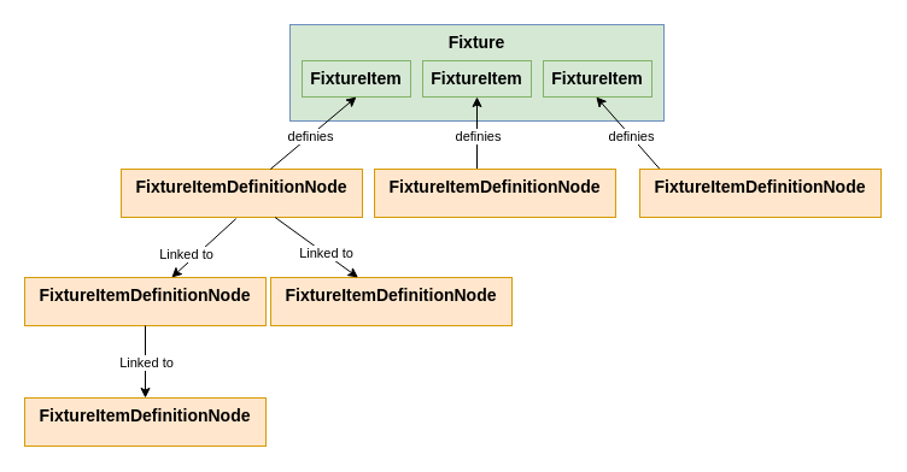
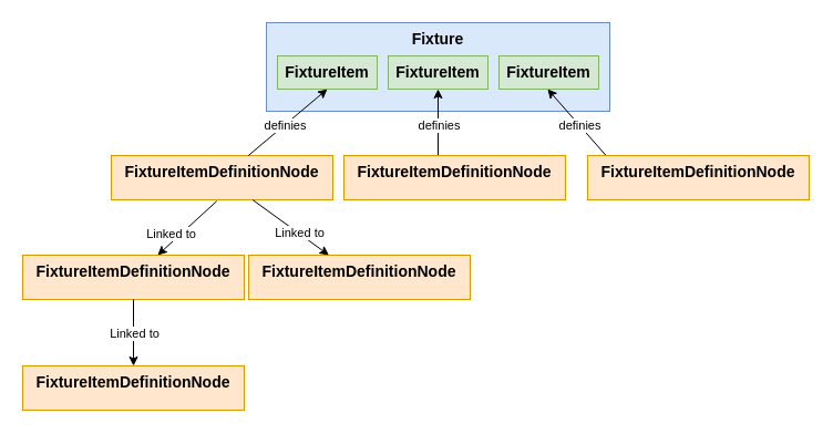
  <mxCell id="0" />
  <mxCell id="1" parent="0" />
- <mxCell id="2" value="Fixture" style="rounded=0;whiteSpace=wrap;html=1;verticalAlign=top;fillColor=#d5e8d4;strokeColor=#6c8ebf;fontStyle=1;fontSize=14;" parent="1" vertex="1"><mxGeometry x="240" y="20" width="310" height="80" as="geometry" /></mxCell>
+ <mxCell id="2" value="Fixture" style="rounded=0;whiteSpace=wrap;html=1;verticalAlign=top;fillColor=#dae8fc;strokeColor=#6c8ebf;fontStyle=1;fontSize=14;" parent="1" vertex="1"><mxGeometry x="240" y="20" width="310" height="80" as="geometry" /></mxCell>
  <mxCell id="3" value="FixtureItem" style="rounded=0;whiteSpace=wrap;html=1;verticalAlign=top;fillColor=#d5e8d4;strokeColor=#82b366;fontStyle=1;fontSize=14;" parent="1" vertex="1"><mxGeometry x="250" y="50" width="90" height="30" as="geometry" /></mxCell>
  <mxCell id="4" value="" style="group" vertex="1" connectable="0" parent="1"><mxGeometry x="100" y="140" width="200" height="40" as="geometry" /></mxCell>
  <mxCell id="5" value="FixtureItemDefinitionNode" style="rounded=0;whiteSpace=wrap;html=1;verticalAlign=top;fillColor=#ffe6cc;strokeColor=#d79b00;fontStyle=1;fontSize=14;" parent="4" vertex="1"><mxGeometry width="200" height="40.0" as="geometry" /></mxCell>
  <mxCell id="6" value="FixtureItem" style="rounded=0;whiteSpace=wrap;html=1;verticalAlign=top;fillColor=#d5e8d4;strokeColor=#82b366;fontStyle=1;fontSize=14;" vertex="1" parent="1"><mxGeometry x="350" y="50" width="90" height="30" as="geometry" /></mxCell>
  <mxCell id="7" value="FixtureItem" style="rounded=0;whiteSpace=wrap;html=1;verticalAlign=top;fillColor=#d5e8d4;strokeColor=#82b366;fontStyle=1;fontSize=14;" vertex="1" parent="1"><mxGeometry x="450" y="50" width="90" height="30" as="geometry" /></mxCell>
  <mxCell id="8" value="" style="endArrow=classic;html=1;entryX=0.5;entryY=1;entryDx=0;entryDy=0;" edge="1" parent="1" source="5" target="3"><mxGeometry width="50" height="50" relative="1" as="geometry"><mxPoint x="210" y="-60" as="sourcePoint" /><mxPoint x="260" y="-110" as="targetPoint" /></mxGeometry></mxCell>
  <mxCell id="9" value="definies" style="edgeLabel;html=1;align=center;verticalAlign=middle;resizable=0;points=[];" vertex="1" connectable="0" parent="8"><mxGeometry x="-0.069" relative="1" as="geometry"><mxPoint as="offset" /></mxGeometry></mxCell>
  <mxCell id="10" value="" style="endArrow=classic;html=1;" edge="1" parent="1" target="6"><mxGeometry width="50" height="50" relative="1" as="geometry"><mxPoint x="395" y="140" as="sourcePoint" /><mxPoint x="305" y="90" as="targetPoint" /></mxGeometry></mxCell>
  <mxCell id="11" value="definies" style="edgeLabel;html=1;align=center;verticalAlign=middle;resizable=0;points=[];" vertex="1" connectable="0" parent="10"><mxGeometry x="-0.069" relative="1" as="geometry"><mxPoint as="offset" /></mxGeometry></mxCell>
  <mxCell id="12" value="" style="endArrow=classic;html=1;entryX=0.487;entryY=1;entryDx=0;entryDy=0;entryPerimeter=0;" edge="1" parent="1" target="7"><mxGeometry width="50" height="50" relative="1" as="geometry"><mxPoint x="546.614" y="140" as="sourcePoint" /><mxPoint x="394.375" y="90" as="targetPoint" /></mxGeometry></mxCell>
  <mxCell id="13" value="definies" style="edgeLabel;html=1;align=center;verticalAlign=middle;resizable=0;points=[];" vertex="1" connectable="0" parent="12"><mxGeometry x="-0.069" relative="1" as="geometry"><mxPoint as="offset" /></mxGeometry></mxCell>
  <mxCell id="14" value="" style="group" vertex="1" connectable="0" parent="1"><mxGeometry x="20" y="230" width="200" height="40" as="geometry" /></mxCell>
  <mxCell id="15" value="FixtureItemDefinitionNode" style="rounded=0;whiteSpace=wrap;html=1;verticalAlign=top;fillColor=#ffe6cc;strokeColor=#d79b00;fontStyle=1;fontSize=14;" vertex="1" parent="14"><mxGeometry width="200" height="40.0" as="geometry" /></mxCell>
  <mxCell id="16" value="" style="group" vertex="1" connectable="0" parent="1"><mxGeometry x="224" y="230" width="200" height="40" as="geometry" /></mxCell>
  <mxCell id="17" value="FixtureItemDefinitionNode" style="rounded=0;whiteSpace=wrap;html=1;verticalAlign=top;fillColor=#ffe6cc;strokeColor=#d79b00;fontStyle=1;fontSize=14;" vertex="1" parent="16"><mxGeometry width="200" height="40.0" as="geometry" /></mxCell>
  <mxCell id="18" value="" style="group" vertex="1" connectable="0" parent="1"><mxGeometry x="20" y="330" width="200" height="40" as="geometry" /></mxCell>
  <mxCell id="19" value="FixtureItemDefinitionNode" style="rounded=0;whiteSpace=wrap;html=1;verticalAlign=top;fillColor=#ffe6cc;strokeColor=#d79b00;fontStyle=1;fontSize=14;" vertex="1" parent="18"><mxGeometry width="200" height="40.0" as="geometry" /></mxCell>
  <mxCell id="20" value="" style="group" vertex="1" connectable="0" parent="1"><mxGeometry x="310" y="140" width="200" height="40" as="geometry" /></mxCell>
  <mxCell id="21" value="FixtureItemDefinitionNode" style="rounded=0;whiteSpace=wrap;html=1;verticalAlign=top;fillColor=#ffe6cc;strokeColor=#d79b00;fontStyle=1;fontSize=14;" vertex="1" parent="20"><mxGeometry width="200" height="40.0" as="geometry" /></mxCell>
  <mxCell id="22" value="" style="group" vertex="1" connectable="0" parent="1"><mxGeometry x="530" y="140" width="200" height="40" as="geometry" /></mxCell>
  <mxCell id="23" value="FixtureItemDefinitionNode" style="rounded=0;whiteSpace=wrap;html=1;verticalAlign=top;fillColor=#ffe6cc;strokeColor=#d79b00;fontStyle=1;fontSize=14;" vertex="1" parent="22"><mxGeometry width="200" height="40.0" as="geometry" /></mxCell>
  <mxCell id="24" value="" style="endArrow=classic;html=1;exitX=0.476;exitY=1.029;exitDx=0;exitDy=0;exitPerimeter=0;" edge="1" parent="1" source="5" target="15"><mxGeometry width="50" height="50" relative="1" as="geometry"><mxPoint x="200" y="160" as="sourcePoint" /><mxPoint x="250" y="110" as="targetPoint" /></mxGeometry></mxCell>
  <mxCell id="25" value="Linked to" style="edgeLabel;html=1;align=center;verticalAlign=middle;resizable=0;points=[];" vertex="1" connectable="0" parent="24"><mxGeometry x="0.551" relative="1" as="geometry"><mxPoint y="-8.88" as="offset" /></mxGeometry></mxCell>
  <mxCell id="26" value="" style="endArrow=classic;html=1;" edge="1" parent="1" source="5" target="17"><mxGeometry width="50" height="50" relative="1" as="geometry"><mxPoint x="205.2" y="191.16" as="sourcePoint" /><mxPoint x="141.673" y="300" as="targetPoint" /></mxGeometry></mxCell>
  <mxCell id="27" value="Linked to" style="edgeLabel;html=1;align=center;verticalAlign=middle;resizable=0;points=[];" vertex="1" connectable="0" parent="26"><mxGeometry x="0.551" relative="1" as="geometry"><mxPoint x="-11.14" y="-8.89" as="offset" /></mxGeometry></mxCell>
  <mxCell id="28" value="" style="endArrow=classic;html=1;exitX=0.5;exitY=1;exitDx=0;exitDy=0;" edge="1" parent="1" source="15" target="19"><mxGeometry width="50" height="50" relative="1" as="geometry"><mxPoint x="205.2" y="191.16" as="sourcePoint" /><mxPoint x="141.673" y="300" as="targetPoint" /></mxGeometry></mxCell>
  <mxCell id="29" value="Linked to" style="edgeLabel;html=1;align=center;verticalAlign=middle;resizable=0;points=[];" vertex="1" connectable="0" parent="28"><mxGeometry x="0.551" relative="1" as="geometry"><mxPoint y="-16.29" as="offset" /></mxGeometry></mxCell>
